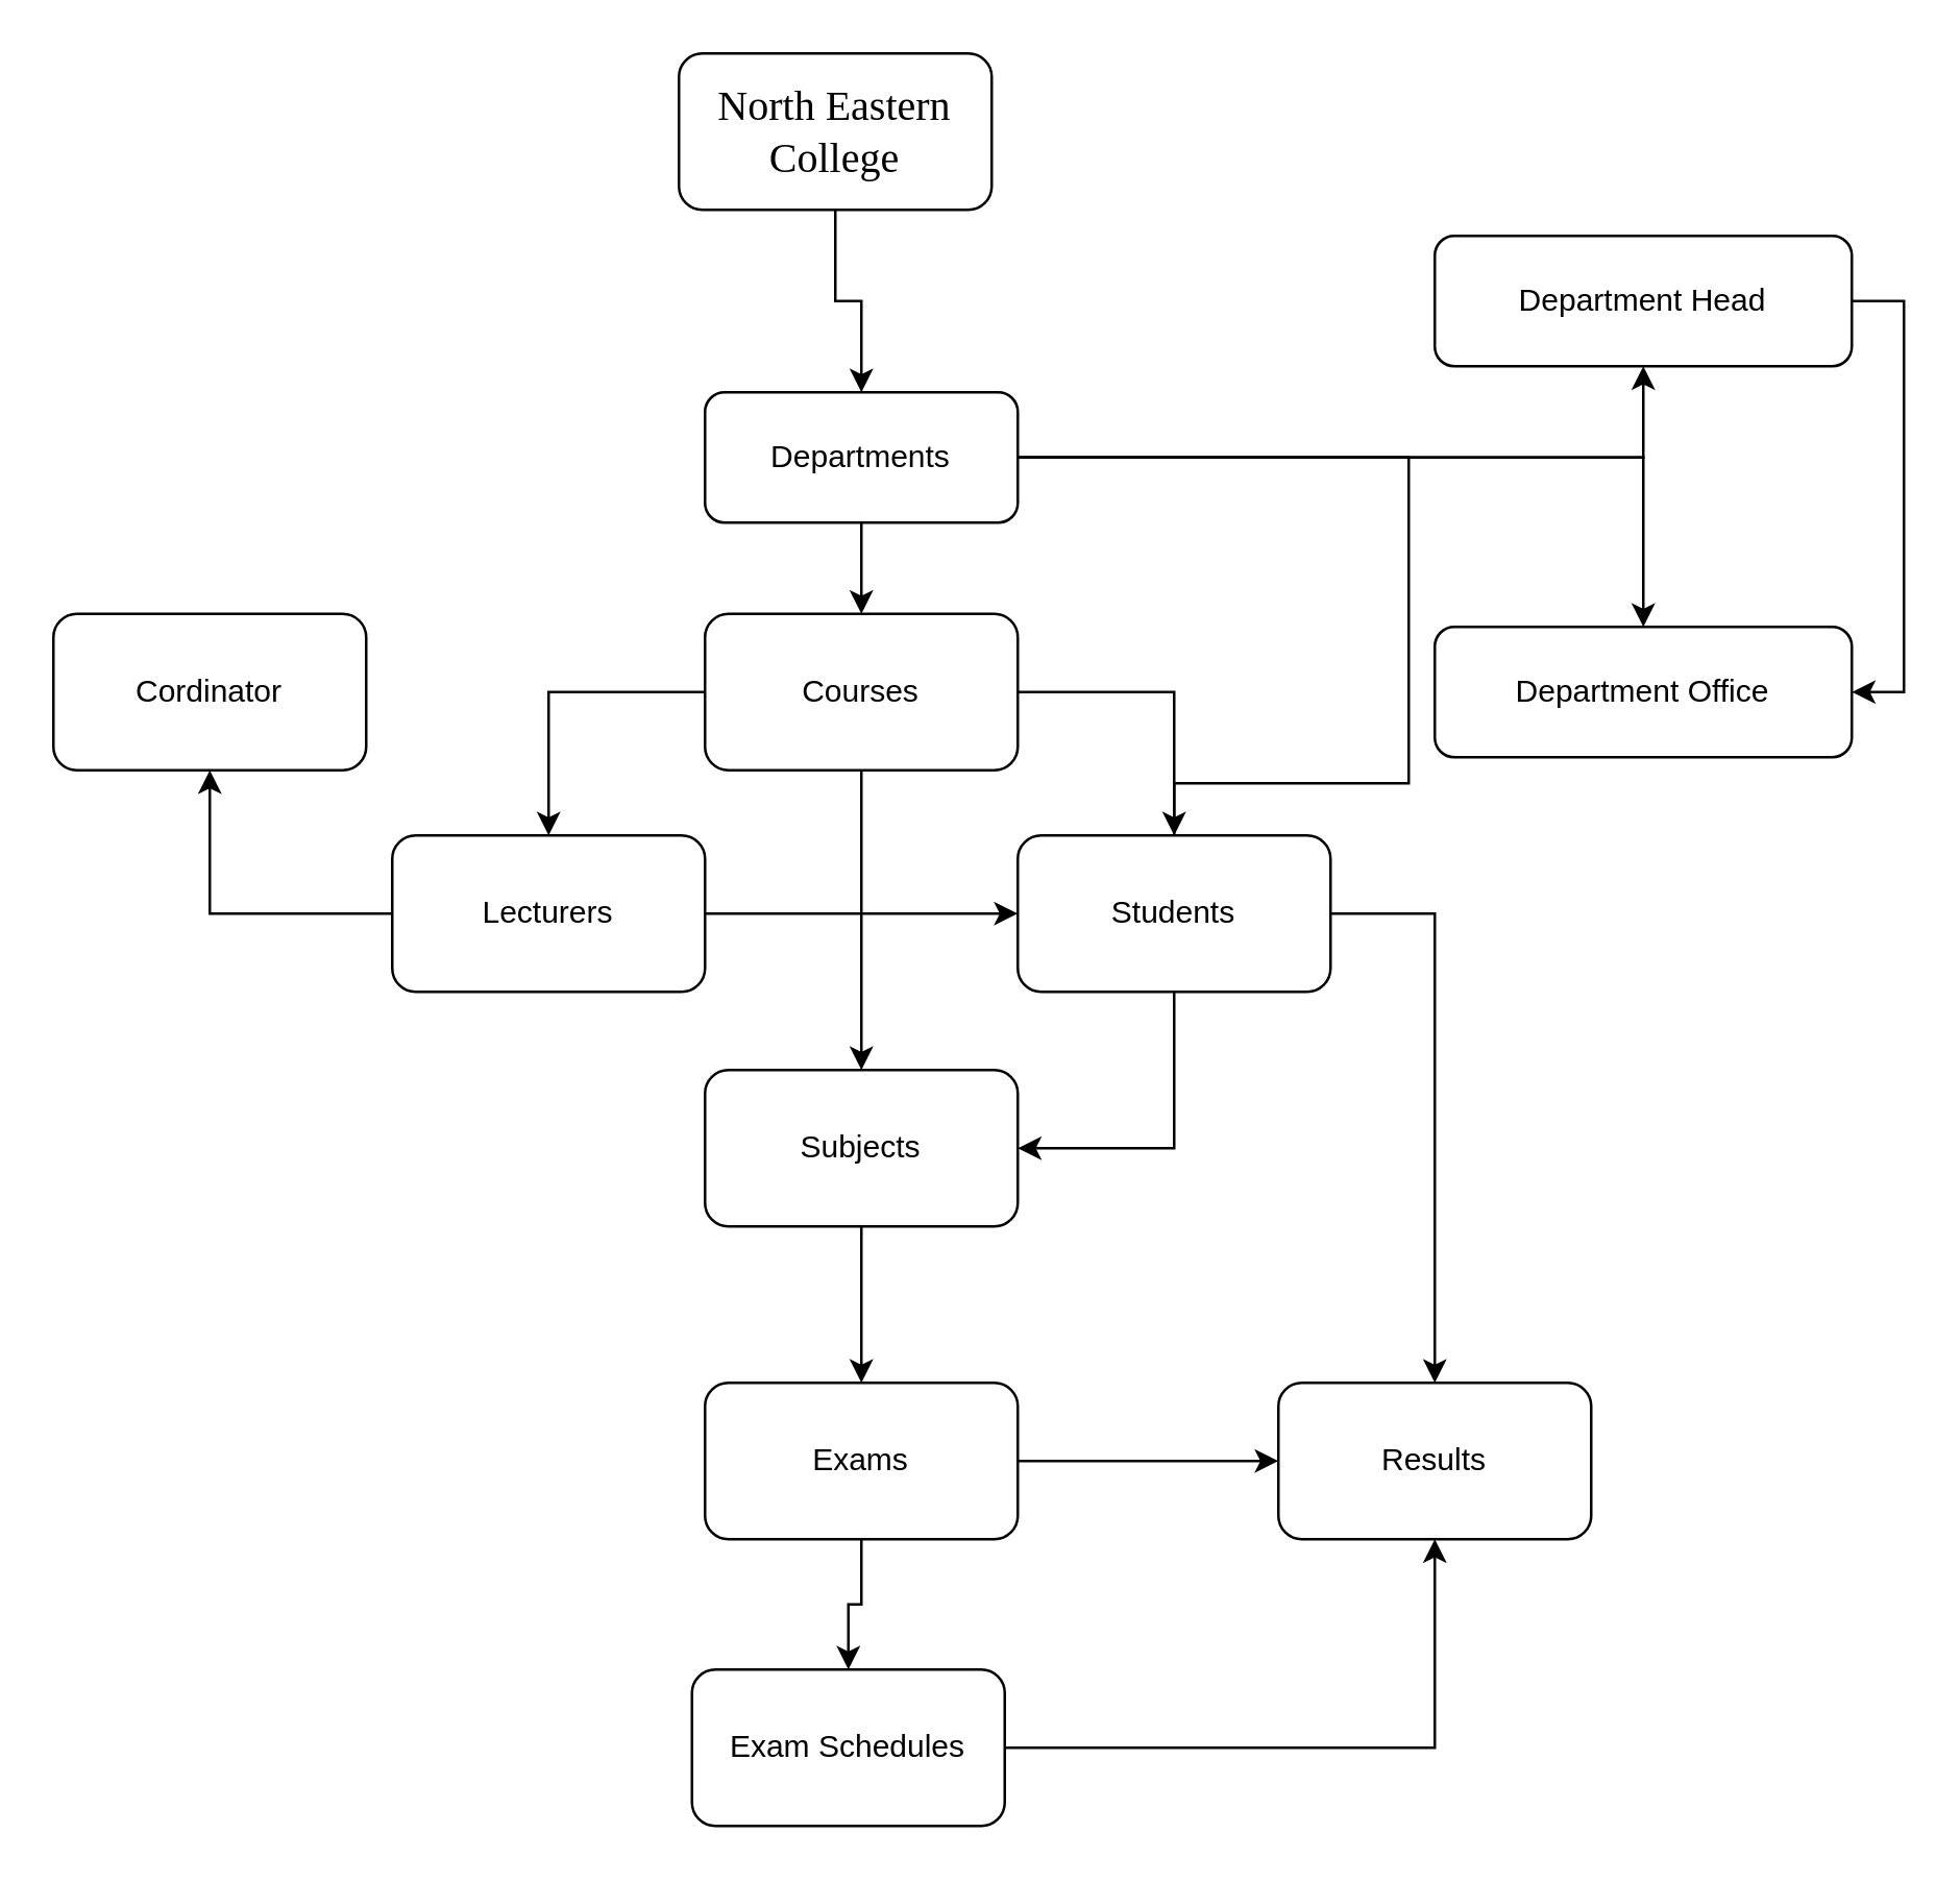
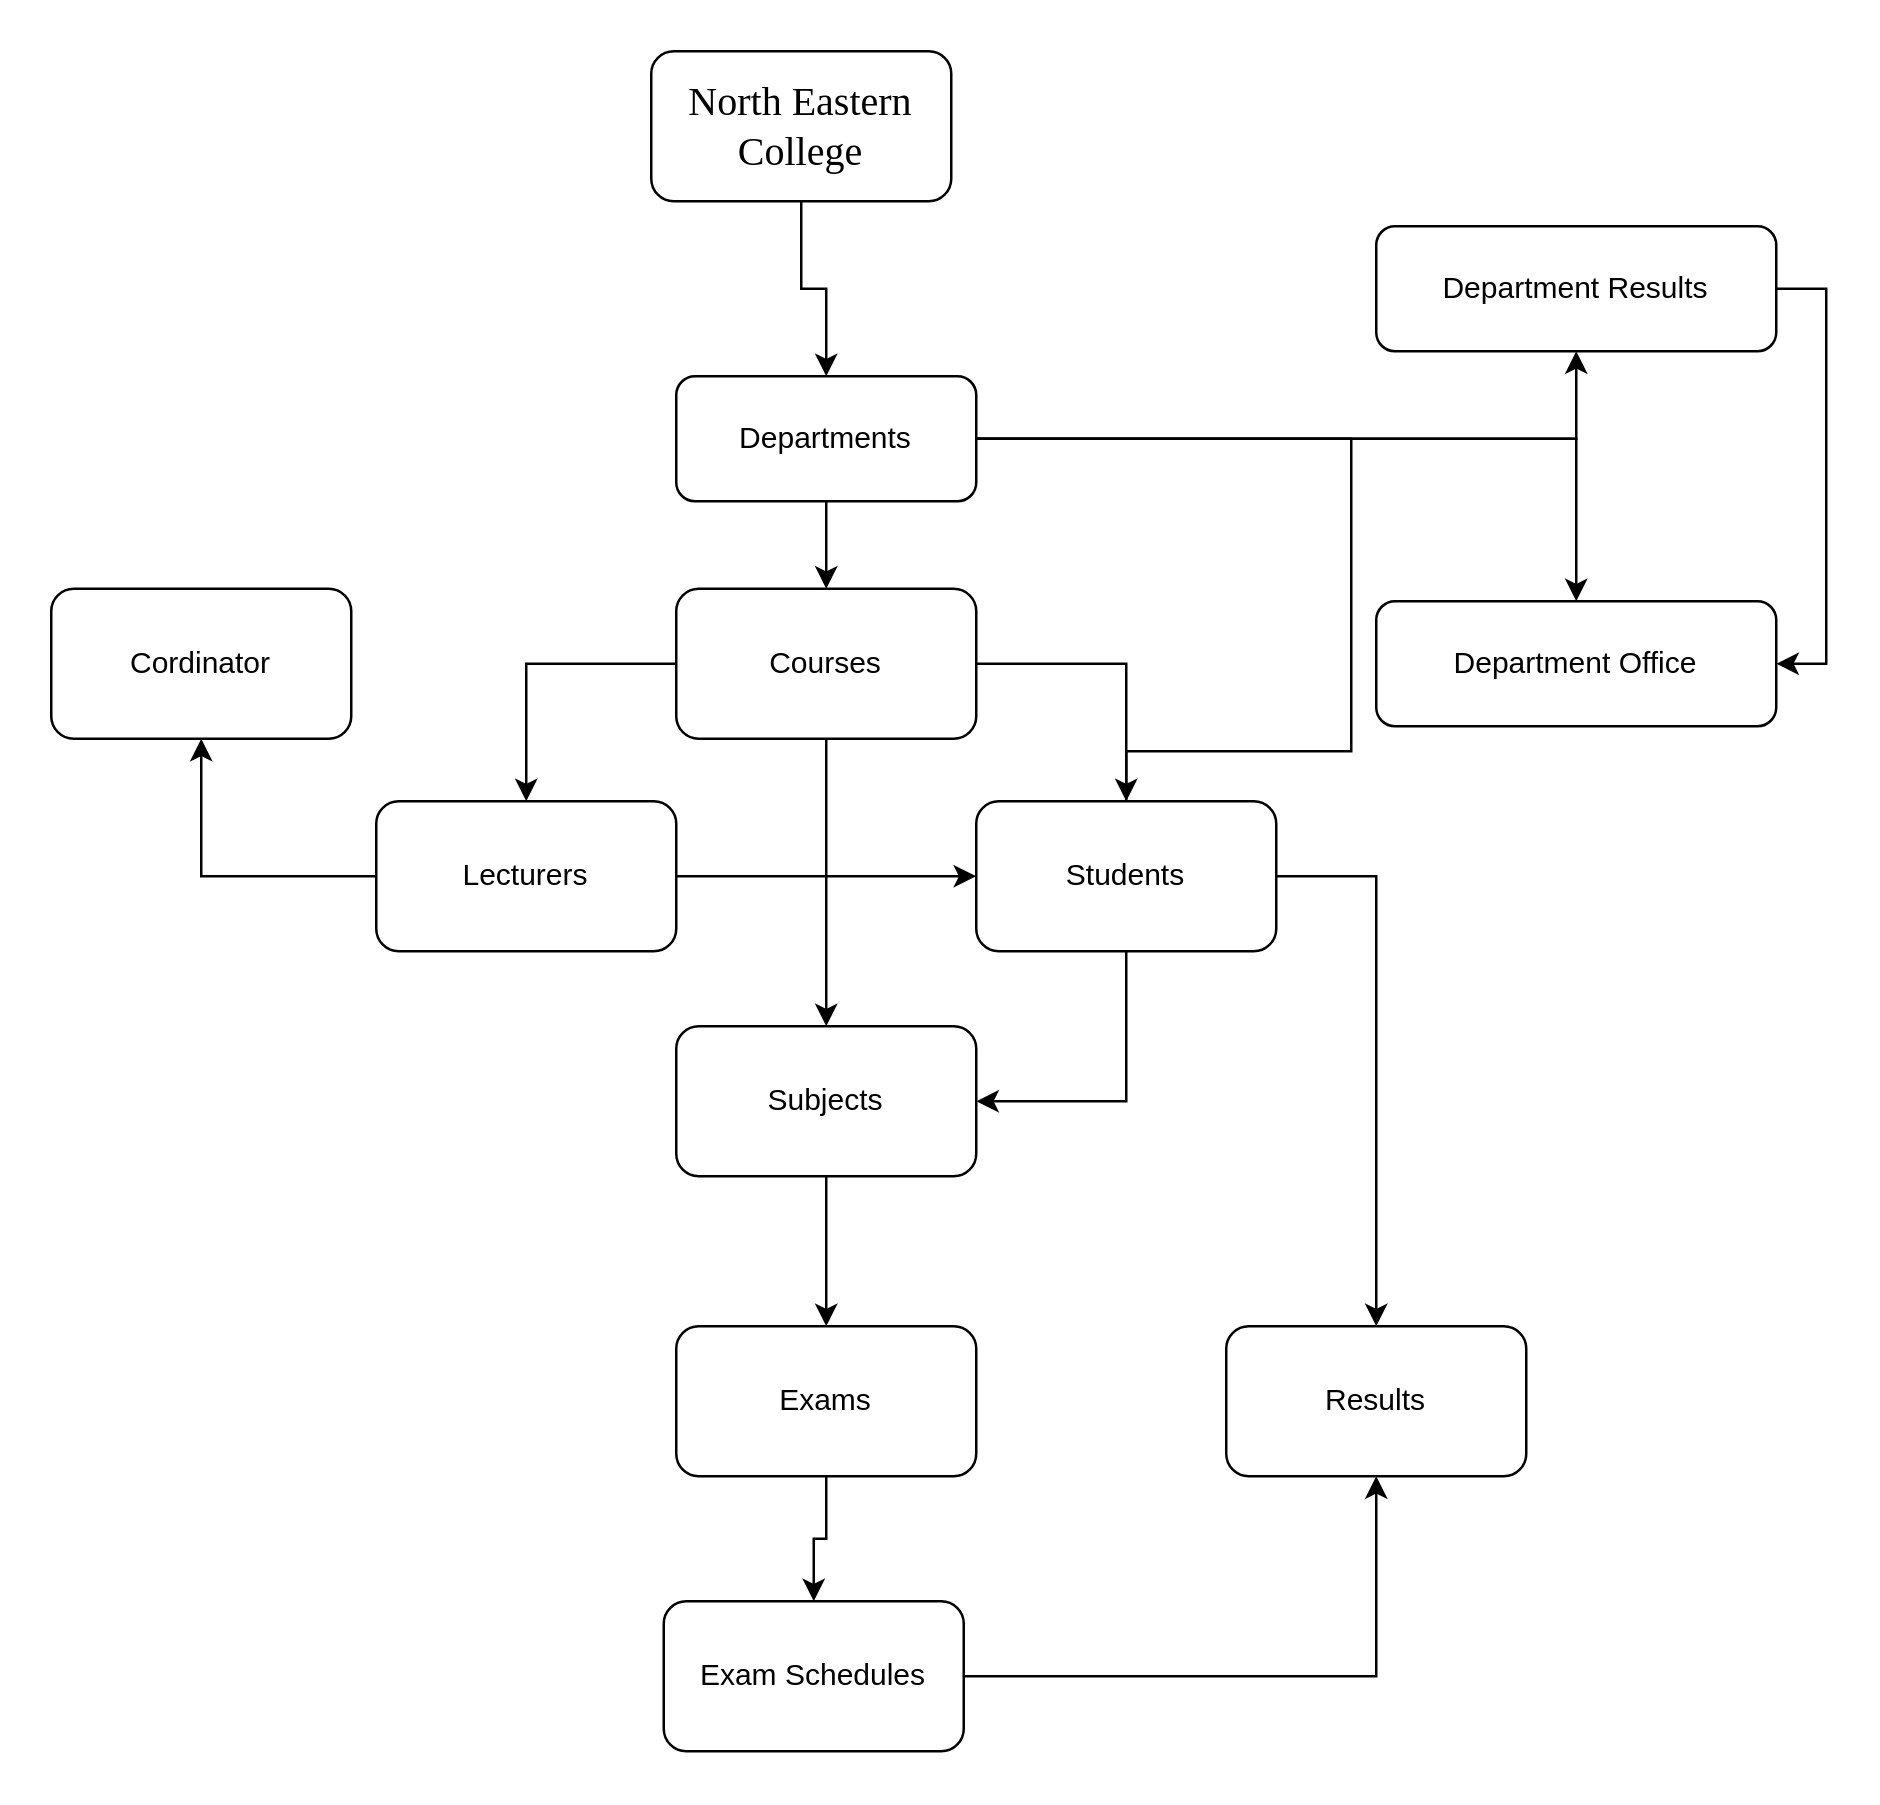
  <mxCell id="0" />
  <mxCell id="1" parent="0" />
  <mxCell id="2" style="edgeStyle=orthogonalEdgeStyle;rounded=0;orthogonalLoop=1;jettySize=auto;html=1;entryX=0.5;entryY=0;entryDx=0;entryDy=0;" edge="1" parent="1" source="3" target="8"><mxGeometry relative="1" as="geometry" /></mxCell>
  <mxCell id="3" value="&lt;span style=&quot;font-size: 12.0pt ; font-family: &amp;#34;times new roman&amp;#34; , serif&quot;&gt;North Eastern College&lt;/span&gt;" style="rounded=1;whiteSpace=wrap;html=1;" vertex="1" parent="1"><mxGeometry x="260" y="20" width="120" height="60" as="geometry" /></mxCell>
  <mxCell id="4" style="edgeStyle=orthogonalEdgeStyle;rounded=0;orthogonalLoop=1;jettySize=auto;html=1;entryX=0.5;entryY=0;entryDx=0;entryDy=0;" edge="1" parent="1" source="8" target="21"><mxGeometry relative="1" as="geometry" /></mxCell>
  <mxCell id="5" style="edgeStyle=orthogonalEdgeStyle;rounded=0;orthogonalLoop=1;jettySize=auto;html=1;entryX=0.5;entryY=1;entryDx=0;entryDy=0;" edge="1" parent="1" source="8" target="20"><mxGeometry relative="1" as="geometry"><mxPoint x="510" y="150" as="targetPoint" /><Array as="points"><mxPoint x="630" y="175" /></Array></mxGeometry></mxCell>
  <mxCell id="6" style="edgeStyle=orthogonalEdgeStyle;rounded=0;orthogonalLoop=1;jettySize=auto;html=1;entryX=0.5;entryY=0;entryDx=0;entryDy=0;" edge="1" parent="1" source="8" target="15"><mxGeometry relative="1" as="geometry" /></mxCell>
  <mxCell id="7" style="edgeStyle=orthogonalEdgeStyle;rounded=0;orthogonalLoop=1;jettySize=auto;html=1;entryX=1;entryY=0.5;entryDx=0;entryDy=0;" edge="1" parent="1" source="8" target="11"><mxGeometry relative="1" as="geometry"><Array as="points"><mxPoint x="540" y="175" /><mxPoint x="540" y="300" /><mxPoint x="450" y="300" /><mxPoint x="450" y="350" /></Array></mxGeometry></mxCell>
  <mxCell id="8" value="Departments" style="rounded=1;whiteSpace=wrap;html=1;" vertex="1" parent="1"><mxGeometry x="270" y="150" width="120" height="50" as="geometry" /></mxCell>
  <mxCell id="9" style="edgeStyle=orthogonalEdgeStyle;rounded=0;orthogonalLoop=1;jettySize=auto;html=1;entryX=1;entryY=0.5;entryDx=0;entryDy=0;" edge="1" parent="1" source="11" target="17"><mxGeometry relative="1" as="geometry" /></mxCell>
  <mxCell id="10" style="edgeStyle=orthogonalEdgeStyle;rounded=0;orthogonalLoop=1;jettySize=auto;html=1;entryX=0.5;entryY=0;entryDx=0;entryDy=0;" edge="1" parent="1" source="11" target="25"><mxGeometry relative="1" as="geometry"><Array as="points"><mxPoint x="550" y="350" /></Array></mxGeometry></mxCell>
  <mxCell id="11" value="Students" style="rounded=1;whiteSpace=wrap;html=1;" vertex="1" parent="1"><mxGeometry x="390" y="320" width="120" height="60" as="geometry" /></mxCell>
  <mxCell id="12" style="edgeStyle=orthogonalEdgeStyle;rounded=0;orthogonalLoop=1;jettySize=auto;html=1;entryX=0.5;entryY=0;entryDx=0;entryDy=0;" edge="1" parent="1" source="15" target="30"><mxGeometry relative="1" as="geometry"><Array as="points"><mxPoint x="210" y="265" /></Array></mxGeometry></mxCell>
  <mxCell id="13" style="edgeStyle=orthogonalEdgeStyle;rounded=0;orthogonalLoop=1;jettySize=auto;html=1;entryX=0.5;entryY=0;entryDx=0;entryDy=0;" edge="1" parent="1" source="15" target="11"><mxGeometry relative="1" as="geometry"><Array as="points"><mxPoint x="450" y="265" /></Array></mxGeometry></mxCell>
  <mxCell id="14" style="edgeStyle=orthogonalEdgeStyle;rounded=0;orthogonalLoop=1;jettySize=auto;html=1;entryX=0.5;entryY=0;entryDx=0;entryDy=0;" edge="1" parent="1" source="15" target="17"><mxGeometry relative="1" as="geometry" /></mxCell>
  <mxCell id="15" value="Courses" style="rounded=1;whiteSpace=wrap;html=1;" vertex="1" parent="1"><mxGeometry x="270" y="235" width="120" height="60" as="geometry" /></mxCell>
  <mxCell id="16" style="edgeStyle=orthogonalEdgeStyle;rounded=0;orthogonalLoop=1;jettySize=auto;html=1;entryX=0.5;entryY=0;entryDx=0;entryDy=0;" edge="1" parent="1" source="17" target="24"><mxGeometry relative="1" as="geometry" /></mxCell>
  <mxCell id="17" value="Subjects" style="rounded=1;whiteSpace=wrap;html=1;" vertex="1" parent="1"><mxGeometry x="270" y="410" width="120" height="60" as="geometry" /></mxCell>
  <mxCell id="18" value="Cordinator" style="rounded=1;whiteSpace=wrap;html=1;" vertex="1" parent="1"><mxGeometry x="20" y="235" width="120" height="60" as="geometry" /></mxCell>
  <mxCell id="19" style="edgeStyle=orthogonalEdgeStyle;rounded=0;orthogonalLoop=1;jettySize=auto;html=1;entryX=1;entryY=0.5;entryDx=0;entryDy=0;" edge="1" parent="1" source="20" target="21"><mxGeometry relative="1" as="geometry"><mxPoint x="730" y="240" as="targetPoint" /><Array as="points"><mxPoint x="730" y="115" /><mxPoint x="730" y="265" /></Array></mxGeometry></mxCell>
- <mxCell id="20" value="Department Head" style="rounded=1;whiteSpace=wrap;html=1;" vertex="1" parent="1"><mxGeometry x="550" y="90" width="160" height="50" as="geometry" /></mxCell>
+ <mxCell id="20" value="Department Results" style="rounded=1;whiteSpace=wrap;html=1;" vertex="1" parent="1"><mxGeometry x="550" y="90" width="160" height="50" as="geometry" /></mxCell>
  <mxCell id="21" value="Department Office" style="rounded=1;whiteSpace=wrap;html=1;" vertex="1" parent="1"><mxGeometry x="550" y="240" width="160" height="50" as="geometry" /></mxCell>
  <mxCell id="22" style="edgeStyle=orthogonalEdgeStyle;rounded=0;orthogonalLoop=1;jettySize=auto;html=1;" edge="1" parent="1" source="24" target="27"><mxGeometry relative="1" as="geometry" /></mxCell>
- <mxCell id="23" style="edgeStyle=orthogonalEdgeStyle;rounded=0;orthogonalLoop=1;jettySize=auto;html=1;entryX=0;entryY=0.5;entryDx=0;entryDy=0;" edge="1" parent="1" source="24" target="25"><mxGeometry relative="1" as="geometry" /></mxCell>
  <mxCell id="24" value="Exams" style="rounded=1;whiteSpace=wrap;html=1;" vertex="1" parent="1"><mxGeometry x="270" y="530" width="120" height="60" as="geometry" /></mxCell>
  <mxCell id="25" value="Results" style="rounded=1;whiteSpace=wrap;html=1;" vertex="1" parent="1"><mxGeometry x="490" y="530" width="120" height="60" as="geometry" /></mxCell>
  <mxCell id="26" style="edgeStyle=orthogonalEdgeStyle;rounded=0;orthogonalLoop=1;jettySize=auto;html=1;entryX=0.5;entryY=1;entryDx=0;entryDy=0;" edge="1" parent="1" source="27" target="25"><mxGeometry relative="1" as="geometry"><mxPoint x="550" y="600" as="targetPoint" /></mxGeometry></mxCell>
  <mxCell id="27" value="Exam Schedules" style="rounded=1;whiteSpace=wrap;html=1;" vertex="1" parent="1"><mxGeometry x="265" y="640" width="120" height="60" as="geometry" /></mxCell>
  <mxCell id="28" style="edgeStyle=orthogonalEdgeStyle;rounded=0;orthogonalLoop=1;jettySize=auto;html=1;" edge="1" parent="1" source="30" target="11"><mxGeometry relative="1" as="geometry" /></mxCell>
  <mxCell id="29" style="edgeStyle=orthogonalEdgeStyle;rounded=0;orthogonalLoop=1;jettySize=auto;html=1;entryX=0.5;entryY=1;entryDx=0;entryDy=0;" edge="1" parent="1" source="30" target="18"><mxGeometry relative="1" as="geometry" /></mxCell>
  <mxCell id="30" value="Lecturers" style="rounded=1;whiteSpace=wrap;html=1;" vertex="1" parent="1"><mxGeometry x="150" y="320" width="120" height="60" as="geometry" /></mxCell>
